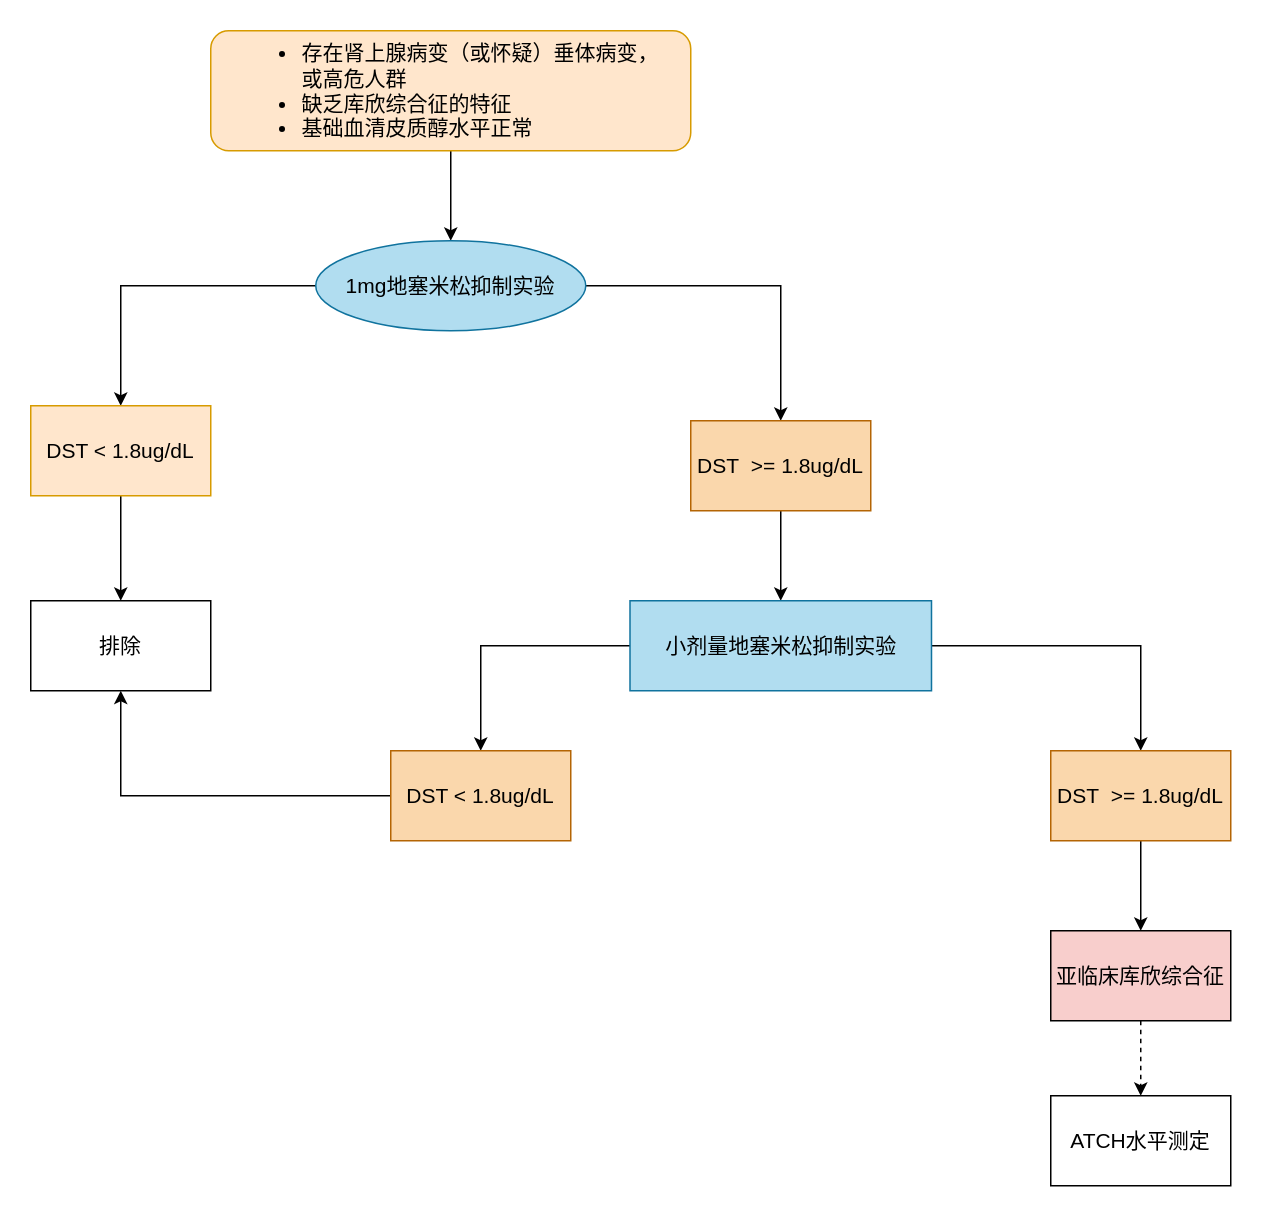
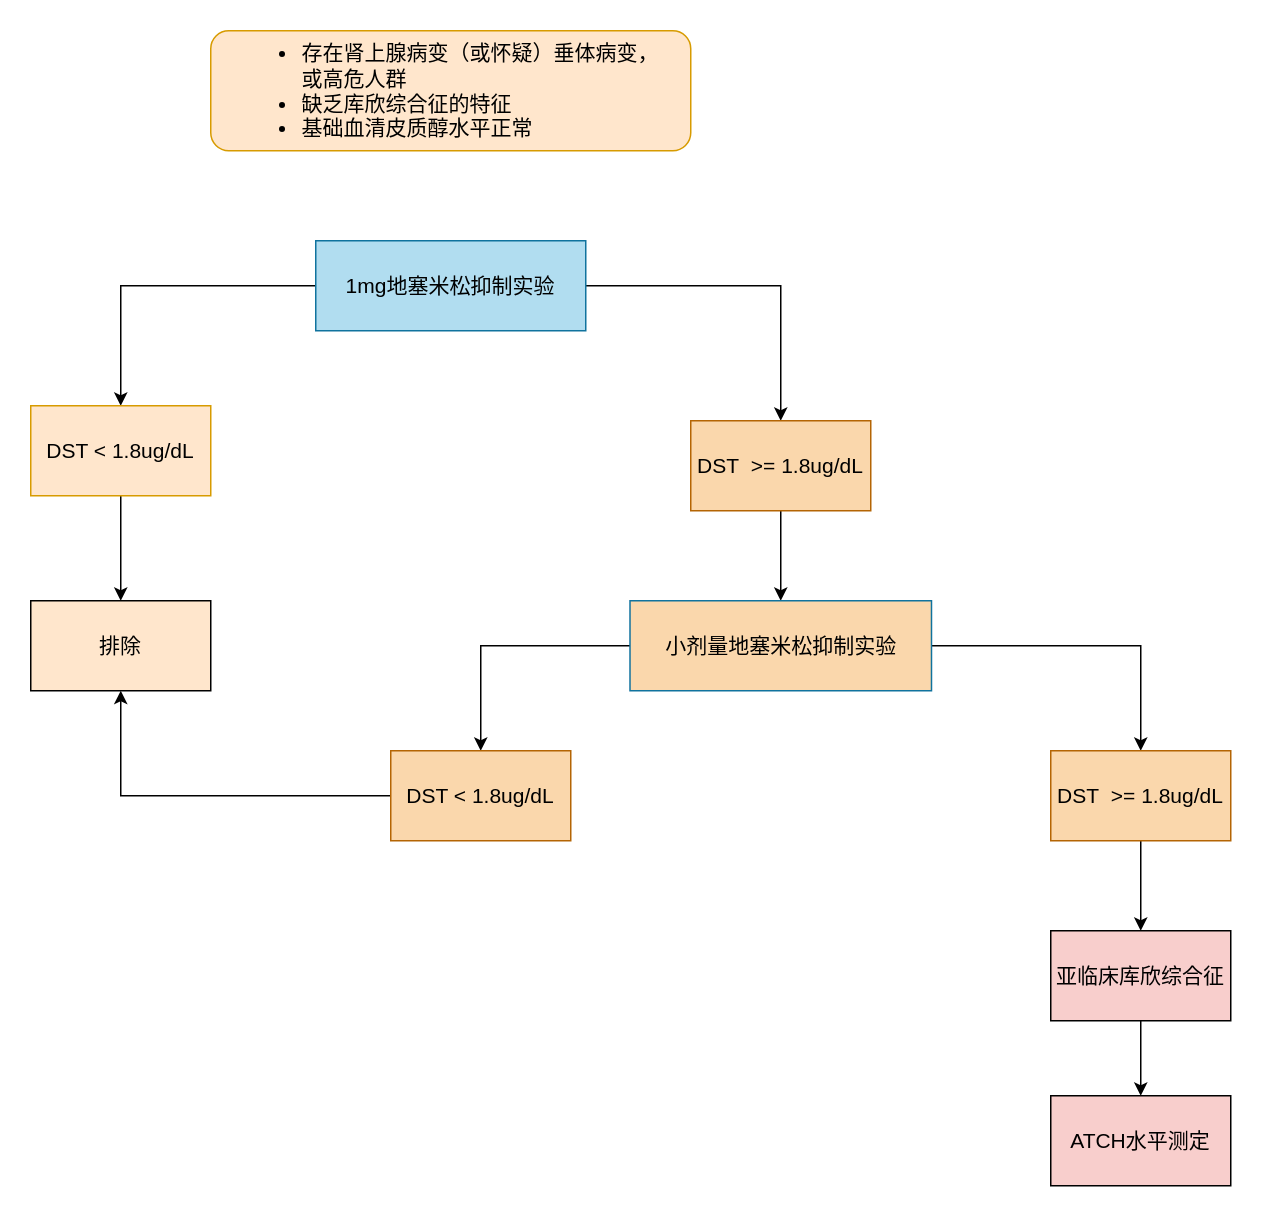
  <mxCell id="0" />
  <mxCell id="1" parent="0" />
- <mxCell id="2" value="" style="edgeStyle=orthogonalEdgeStyle;rounded=0;orthogonalLoop=1;jettySize=auto;html=1;fontSize=14;" edge="1" parent="1" source="3" target="6"><mxGeometry relative="1" as="geometry" /></mxCell>
  <mxCell id="3" value="&lt;ul style=&quot;font-size: 14px;&quot;&gt;&lt;li&gt;&lt;span style=&quot;background-color: initial;&quot;&gt;存在肾上腺病变（或怀疑）垂体病变，&lt;br&gt;&lt;div style=&quot;text-align: left;&quot;&gt;&lt;span style=&quot;background-color: initial;&quot;&gt;或高危人群&lt;/span&gt;&lt;/div&gt;&lt;/span&gt;&lt;/li&gt;&lt;li style=&quot;text-align: left;&quot;&gt;&lt;span style=&quot;background-color: initial;&quot;&gt;缺乏库欣综合征的特征&lt;/span&gt;&lt;/li&gt;&lt;li style=&quot;text-align: left;&quot;&gt;&lt;span style=&quot;background-color: initial;&quot;&gt;基础血清皮质醇水平正常&lt;/span&gt;&lt;/li&gt;&lt;/ul&gt;" style="rounded=1;whiteSpace=wrap;html=1;fillColor=#ffe6cc;strokeColor=#d79b00;" vertex="1" parent="1"><mxGeometry x="140" y="20" width="320" height="80" as="geometry" /></mxCell>
  <mxCell id="4" style="edgeStyle=orthogonalEdgeStyle;rounded=0;orthogonalLoop=1;jettySize=auto;html=1;entryX=0.5;entryY=0;entryDx=0;entryDy=0;fontSize=14;" edge="1" parent="1" source="6" target="8"><mxGeometry relative="1" as="geometry" /></mxCell>
  <mxCell id="5" style="edgeStyle=orthogonalEdgeStyle;rounded=0;orthogonalLoop=1;jettySize=auto;html=1;exitX=1;exitY=0.5;exitDx=0;exitDy=0;entryX=0.5;entryY=0;entryDx=0;entryDy=0;fontSize=14;" edge="1" parent="1" source="6" target="10"><mxGeometry relative="1" as="geometry" /></mxCell>
- <mxCell id="6" value="1mg地塞米松抑制实验" style="ellipse;whiteSpace=wrap;html=1;fontSize=14;fillColor=#b1ddf0;strokeColor=#10739e;" vertex="1" parent="1"><mxGeometry x="210" y="160" width="180" height="60" as="geometry" /></mxCell>
+ <mxCell id="6" value="1mg地塞米松抑制实验" style="rounded=0;whiteSpace=wrap;html=1;fontSize=14;fillColor=#b1ddf0;strokeColor=#10739e;" vertex="1" parent="1"><mxGeometry x="210" y="160" width="180" height="60" as="geometry" /></mxCell>
  <mxCell id="7" style="edgeStyle=orthogonalEdgeStyle;rounded=0;orthogonalLoop=1;jettySize=auto;html=1;exitX=0.5;exitY=1;exitDx=0;exitDy=0;fontSize=14;" edge="1" parent="1" source="8" target="18"><mxGeometry relative="1" as="geometry" /></mxCell>
  <mxCell id="8" value="DST &amp;lt; 1.8ug/dL" style="rounded=0;whiteSpace=wrap;html=1;fontSize=14;fillColor=#ffe6cc;strokeColor=#d79b00;" vertex="1" parent="1"><mxGeometry x="20" y="270" width="120" height="60" as="geometry" /></mxCell>
  <mxCell id="9" style="edgeStyle=orthogonalEdgeStyle;rounded=0;orthogonalLoop=1;jettySize=auto;html=1;exitX=0.5;exitY=1;exitDx=0;exitDy=0;entryX=0.5;entryY=0;entryDx=0;entryDy=0;fontSize=14;" edge="1" parent="1" source="10" target="13"><mxGeometry relative="1" as="geometry" /></mxCell>
  <mxCell id="10" value="DST&amp;nbsp; &amp;gt;= 1.8ug/dL" style="rounded=0;whiteSpace=wrap;html=1;fontSize=14;fillColor=#fad7ac;strokeColor=#b46504;" vertex="1" parent="1"><mxGeometry x="460" y="280" width="120" height="60" as="geometry" /></mxCell>
  <mxCell id="11" style="edgeStyle=orthogonalEdgeStyle;rounded=0;orthogonalLoop=1;jettySize=auto;html=1;entryX=0.5;entryY=0;entryDx=0;entryDy=0;fontSize=14;" edge="1" parent="1" source="13" target="15"><mxGeometry relative="1" as="geometry" /></mxCell>
  <mxCell id="12" style="edgeStyle=orthogonalEdgeStyle;rounded=0;orthogonalLoop=1;jettySize=auto;html=1;exitX=1;exitY=0.5;exitDx=0;exitDy=0;entryX=0.5;entryY=0;entryDx=0;entryDy=0;fontSize=14;" edge="1" parent="1" source="13" target="17"><mxGeometry relative="1" as="geometry" /></mxCell>
- <mxCell id="13" value="小剂量地塞米松抑制实验" style="rounded=0;whiteSpace=wrap;html=1;fontSize=14;fillColor=#b1ddf0;strokeColor=#10739e;" vertex="1" parent="1"><mxGeometry x="419.5" y="400" width="201" height="60" as="geometry" /></mxCell>
+ <mxCell id="13" value="小剂量地塞米松抑制实验" style="rounded=0;whiteSpace=wrap;html=1;fontSize=14;fillColor=#fad7ac;strokeColor=#10739e;" vertex="1" parent="1"><mxGeometry x="419.5" y="400" width="201" height="60" as="geometry" /></mxCell>
  <mxCell id="14" style="edgeStyle=orthogonalEdgeStyle;rounded=0;orthogonalLoop=1;jettySize=auto;html=1;entryX=0.5;entryY=1;entryDx=0;entryDy=0;fontSize=14;" edge="1" parent="1" source="15" target="18"><mxGeometry relative="1" as="geometry" /></mxCell>
  <mxCell id="15" value="DST &amp;lt; 1.8ug/dL" style="rounded=0;whiteSpace=wrap;html=1;fontSize=14;fillColor=#fad7ac;strokeColor=#b46504;" vertex="1" parent="1"><mxGeometry x="260" y="500" width="120" height="60" as="geometry" /></mxCell>
  <mxCell id="16" style="edgeStyle=orthogonalEdgeStyle;rounded=0;orthogonalLoop=1;jettySize=auto;html=1;exitX=0.5;exitY=1;exitDx=0;exitDy=0;fontSize=14;" edge="1" parent="1" source="17" target="20"><mxGeometry relative="1" as="geometry" /></mxCell>
  <mxCell id="17" value="DST&amp;nbsp; &amp;gt;= 1.8ug/dL" style="rounded=0;whiteSpace=wrap;html=1;fontSize=14;fillColor=#fad7ac;strokeColor=#b46504;" vertex="1" parent="1"><mxGeometry x="700" y="500" width="120" height="60" as="geometry" /></mxCell>
- <mxCell id="18" value="排除" style="rounded=0;whiteSpace=wrap;html=1;fontSize=14;" vertex="1" parent="1"><mxGeometry x="20" y="400" width="120" height="60" as="geometry" /></mxCell>
- <mxCell id="19" value="" style="edgeStyle=orthogonalEdgeStyle;rounded=0;orthogonalLoop=1;jettySize=auto;html=1;fontSize=14;dashed=1;" edge="1" parent="1" source="20" target="21"><mxGeometry relative="1" as="geometry" /></mxCell>
+ <mxCell id="18" value="排除" style="rounded=0;whiteSpace=wrap;html=1;fontSize=14;fillColor=#ffe6cc;" vertex="1" parent="1"><mxGeometry x="20" y="400" width="120" height="60" as="geometry" /></mxCell>
+ <mxCell id="19" value="" style="edgeStyle=orthogonalEdgeStyle;rounded=0;orthogonalLoop=1;jettySize=auto;html=1;fontSize=14;" edge="1" parent="1" source="20" target="21"><mxGeometry relative="1" as="geometry" /></mxCell>
  <mxCell id="20" value="亚临床库欣综合征" style="rounded=0;whiteSpace=wrap;html=1;fontSize=14;fillColor=#f8cecc;" vertex="1" parent="1"><mxGeometry x="700" y="620" width="120" height="60" as="geometry" /></mxCell>
- <mxCell id="21" value="ATCH水平测定" style="whiteSpace=wrap;html=1;fontSize=14;rounded=0;" vertex="1" parent="1"><mxGeometry x="700" y="730" width="120" height="60" as="geometry" /></mxCell>
+ <mxCell id="21" value="ATCH水平测定" style="whiteSpace=wrap;html=1;fontSize=14;rounded=0;fillColor=#f8cecc;" vertex="1" parent="1"><mxGeometry x="700" y="730" width="120" height="60" as="geometry" /></mxCell>
